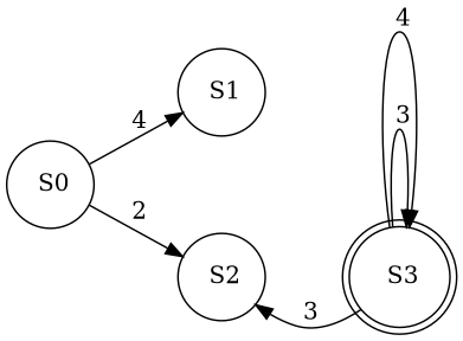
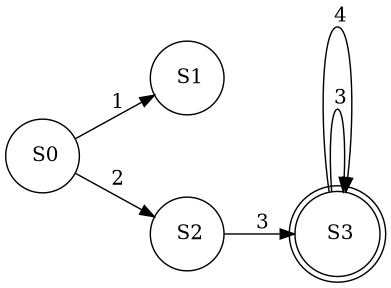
  digraph {
    nodesep=0.8
    rankdir=LR
    ranksep=0.5
    node [shape=circle]
    n1 [label=" S0"]
    n2 [label=" S1"]
    n3 [label=" S2"]
    n4 [label=" S3" shape=doublecircle]
-   n1 -> n2 [label=" 4"]
+   n1 -> n2 [label=" 1"]
    n1 -> n3 [label=" 2"]
-   n4 -> n3 [label=" 3"]
+   n3 -> n4 [label=" 3"]
    n4 -> n4 [label=" 3"]
    n4 -> n4 [label=" 4"]
  }
